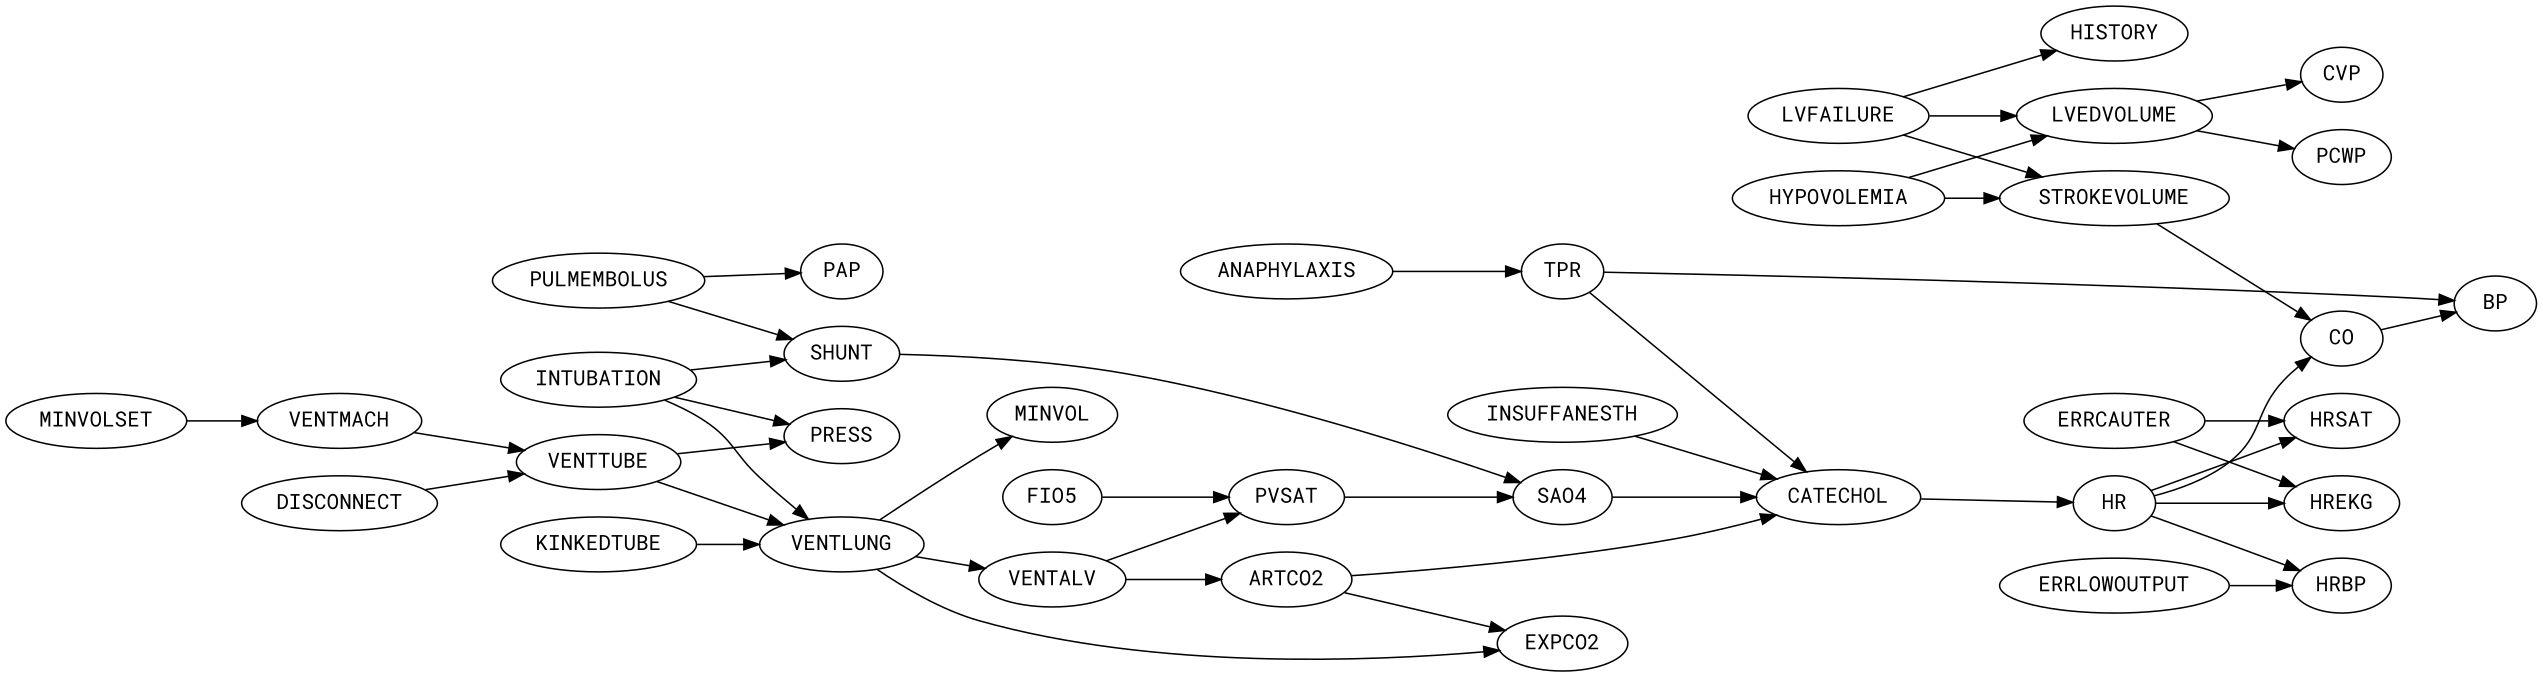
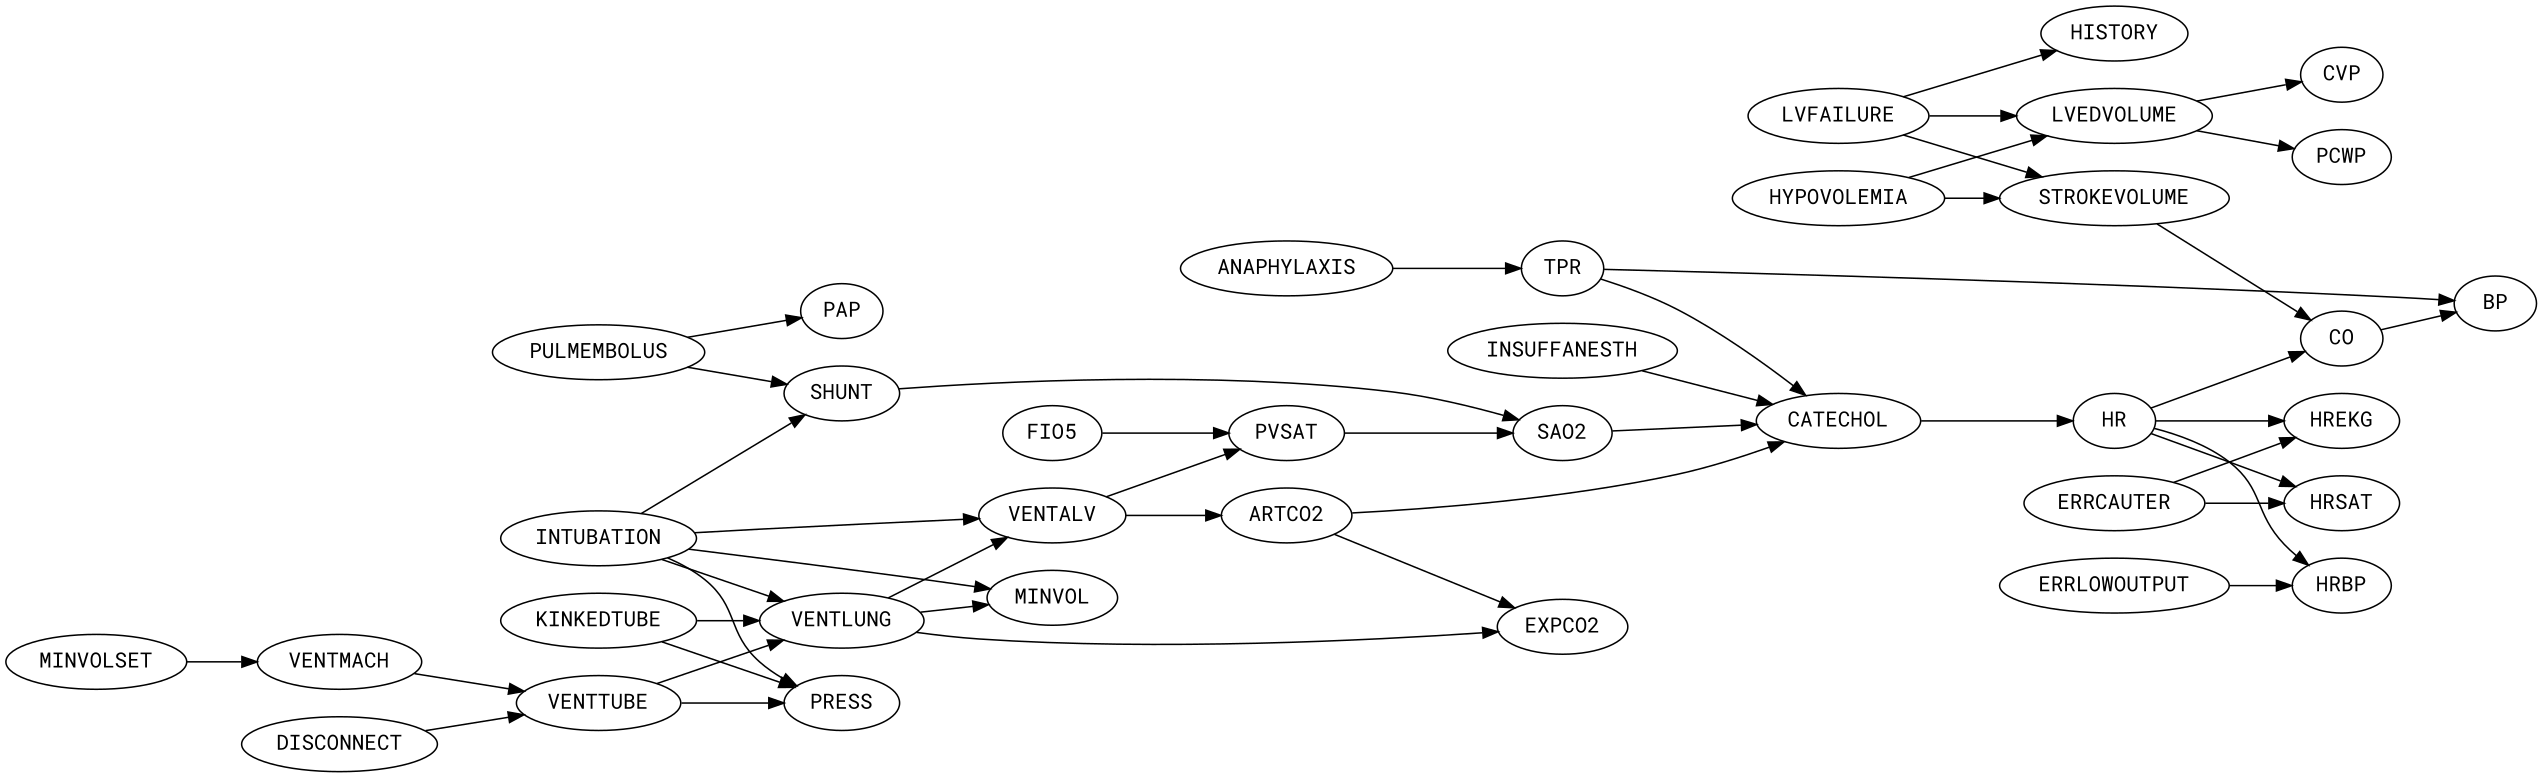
  digraph {
    fontname="Roboto Mono"
    rankdir=LR
    node [fontname="Roboto Mono"]
    edge [fontname="Roboto Mono"]
    INSUFFANESTH
    CATECHOL
    HR
    CO
    HRSAT
    HREKG
    HRBP
    BP
    TPR
    VENTMACH
    VENTTUBE
    PRESS
    VENTLUNG
    MINVOL
    VENTALV
    EXPCO2
    STROKEVOLUME
-   SAO2 [label=SAO4]
+   SAO2
    PVSAT
    INTUBATION
    SHUNT
    ARTCO2
    ERRLOWOUTPUT
    ANAPHYLAXIS
    n25 [label=FIO5]
    LVFAILURE
    HISTORY
    LVEDVOLUME
    PCWP
    CVP
    HYPOVOLEMIA
    MINVOLSET
    DISCONNECT
    PULMEMBOLUS
    PAP
    ERRCAUTER
    KINKEDTUBE
    INSUFFANESTH -> CATECHOL
    CATECHOL -> HR
    HR -> CO
    HR -> HRSAT
    HR -> HREKG
    HR -> HRBP
    CO -> BP
    TPR -> CATECHOL
    TPR -> BP
    VENTMACH -> VENTTUBE
    VENTTUBE -> PRESS
    VENTTUBE -> VENTLUNG
    VENTLUNG -> MINVOL
    VENTLUNG -> VENTALV
    VENTLUNG -> EXPCO2
    VENTALV -> PVSAT
    VENTALV -> ARTCO2
    STROKEVOLUME -> CO
    SAO2 -> CATECHOL
    PVSAT -> SAO2
    INTUBATION -> PRESS
    INTUBATION -> VENTLUNG
+   INTUBATION -> MINVOL
+   INTUBATION -> VENTALV
    INTUBATION -> SHUNT
    SHUNT -> SAO2
    ARTCO2 -> CATECHOL
    ARTCO2 -> EXPCO2
    ERRLOWOUTPUT -> HRBP
    ANAPHYLAXIS -> TPR
    n25 -> PVSAT
    LVFAILURE -> STROKEVOLUME
    LVFAILURE -> HISTORY
    LVFAILURE -> LVEDVOLUME
    LVEDVOLUME -> PCWP
    LVEDVOLUME -> CVP
    HYPOVOLEMIA -> STROKEVOLUME
    HYPOVOLEMIA -> LVEDVOLUME
    MINVOLSET -> VENTMACH
    DISCONNECT -> VENTTUBE
    PULMEMBOLUS -> SHUNT
    PULMEMBOLUS -> PAP
    ERRCAUTER -> HRSAT
    ERRCAUTER -> HREKG
+   KINKEDTUBE -> PRESS
    KINKEDTUBE -> VENTLUNG
  }
